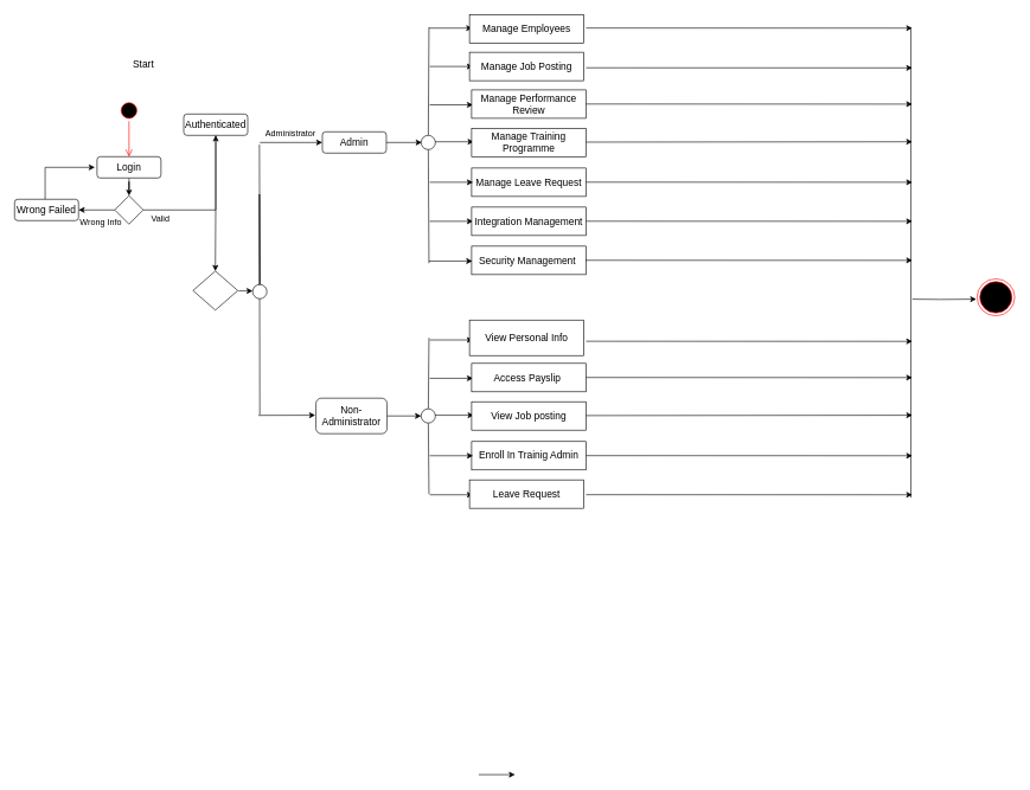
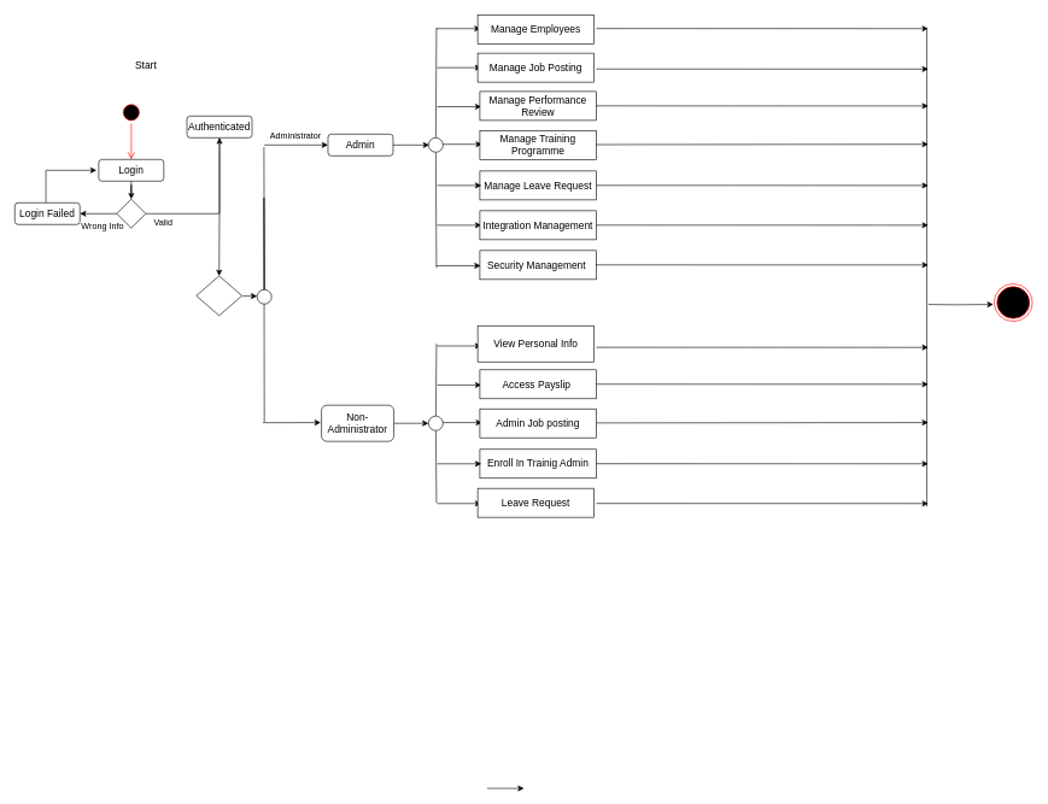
  <mxCell id="0" />
  <mxCell id="1" parent="0" />
  <mxCell id="2" value="" style="ellipse;html=1;shape=startState;fillColor=#000000;strokeColor=#ff0000;" vertex="1" parent="1"><mxGeometry x="166" y="140" width="30" height="30" as="geometry" /></mxCell>
  <mxCell id="3" value="" style="edgeStyle=orthogonalEdgeStyle;html=1;verticalAlign=bottom;endArrow=open;endSize=8;strokeColor=#ff0000;rounded=0;entryX=0.5;entryY=0;entryDx=0;entryDy=0;" edge="1" parent="1" source="2" target="32"><mxGeometry relative="1" as="geometry"><mxPoint x="273" y="140" as="targetPoint" /></mxGeometry></mxCell>
  <mxCell id="4" value="" style="rhombus;whiteSpace=wrap;html=1;" vertex="1" parent="1"><mxGeometry x="271" y="381" width="63" height="55" as="geometry" /></mxCell>
  <mxCell id="5" value="" style="endArrow=classic;html=1;rounded=0;" edge="1" parent="1"><mxGeometry width="50" height="50" relative="1" as="geometry"><mxPoint x="335" y="409" as="sourcePoint" /><mxPoint x="355" y="409" as="targetPoint" /></mxGeometry></mxCell>
  <mxCell id="6" value="" style="endArrow=none;html=1;rounded=0;" edge="1" parent="1" source="73"><mxGeometry width="50" height="50" relative="1" as="geometry"><mxPoint x="365" y="583" as="sourcePoint" /><mxPoint x="364.5" y="203" as="targetPoint" /><Array as="points" /></mxGeometry></mxCell>
  <mxCell id="7" value="" style="endArrow=classic;html=1;rounded=0;" edge="1" parent="1"><mxGeometry width="50" height="50" relative="1" as="geometry"><mxPoint x="365" y="200" as="sourcePoint" /><mxPoint x="453" y="200" as="targetPoint" /></mxGeometry></mxCell>
  <mxCell id="8" value="" style="endArrow=classic;html=1;rounded=0;" edge="1" parent="1"><mxGeometry width="50" height="50" relative="1" as="geometry"><mxPoint x="542" y="200" as="sourcePoint" /><mxPoint x="593" y="200" as="targetPoint" /></mxGeometry></mxCell>
  <mxCell id="9" value="" style="endArrow=none;html=1;rounded=0;" edge="1" parent="1" source="49"><mxGeometry width="50" height="50" relative="1" as="geometry"><mxPoint x="603" y="370" as="sourcePoint" /><mxPoint x="603" y="38" as="targetPoint" /></mxGeometry></mxCell>
  <mxCell id="10" value="" style="endArrow=classic;html=1;rounded=0;" edge="1" parent="1"><mxGeometry width="50" height="50" relative="1" as="geometry"><mxPoint x="604" y="147" as="sourcePoint" /><mxPoint x="665" y="147" as="targetPoint" /></mxGeometry></mxCell>
  <mxCell id="11" value="" style="endArrow=classic;html=1;rounded=0;" edge="1" parent="1"><mxGeometry width="50" height="50" relative="1" as="geometry"><mxPoint x="604" y="93" as="sourcePoint" /><mxPoint x="665" y="93" as="targetPoint" /><Array as="points" /></mxGeometry></mxCell>
  <mxCell id="12" value="" style="endArrow=classic;html=1;rounded=0;" edge="1" parent="1"><mxGeometry width="50" height="50" relative="1" as="geometry"><mxPoint x="605" y="199" as="sourcePoint" /><mxPoint x="666" y="199" as="targetPoint" /></mxGeometry></mxCell>
  <mxCell id="13" value="" style="endArrow=classic;html=1;rounded=0;" edge="1" parent="1"><mxGeometry width="50" height="50" relative="1" as="geometry"><mxPoint x="604" y="311" as="sourcePoint" /><mxPoint x="665" y="311" as="targetPoint" /></mxGeometry></mxCell>
  <mxCell id="14" value="&lt;font style=&quot;font-size: 14px;&quot;&gt;Manage Job Posting&lt;/font&gt;" style="rounded=0;whiteSpace=wrap;html=1;" vertex="1" parent="1"><mxGeometry x="660" y="73" width="161" height="40" as="geometry" /></mxCell>
  <mxCell id="15" value="&lt;font style=&quot;font-size: 14px;&quot;&gt;Manage Performance Review&lt;/font&gt;" style="rounded=0;whiteSpace=wrap;html=1;" vertex="1" parent="1"><mxGeometry x="663" y="126" width="161" height="40" as="geometry" /></mxCell>
  <mxCell id="16" value="&lt;font style=&quot;font-size: 14px;&quot;&gt;Integration Management&lt;/font&gt;" style="rounded=0;whiteSpace=wrap;html=1;" vertex="1" parent="1"><mxGeometry x="663" y="291" width="161" height="40" as="geometry" /></mxCell>
  <mxCell id="17" value="&lt;font style=&quot;font-size: 14px;&quot;&gt;Manage Training Programme&lt;/font&gt;" style="rounded=0;whiteSpace=wrap;html=1;" vertex="1" parent="1"><mxGeometry x="663" y="180" width="161" height="40" as="geometry" /></mxCell>
  <mxCell id="18" value="&lt;font style=&quot;font-size: 14px;&quot;&gt;Security Management&amp;nbsp;&lt;/font&gt;" style="rounded=0;whiteSpace=wrap;html=1;" vertex="1" parent="1"><mxGeometry x="663" y="346" width="161" height="40" as="geometry" /></mxCell>
  <mxCell id="19" value="" style="endArrow=classic;html=1;rounded=0;" edge="1" parent="1"><mxGeometry width="50" height="50" relative="1" as="geometry"><mxPoint x="1283" y="420.57" as="sourcePoint" /><mxPoint x="1373" y="420.57" as="targetPoint" /><Array as="points"><mxPoint x="1323" y="421" /></Array></mxGeometry></mxCell>
  <mxCell id="20" value="" style="ellipse;html=1;shape=endState;fillColor=#000000;strokeColor=#ff0000;" vertex="1" parent="1"><mxGeometry x="1374" y="392" width="53" height="52" as="geometry" /></mxCell>
  <mxCell id="21" value="" style="endArrow=classic;html=1;rounded=0;" edge="1" parent="1"><mxGeometry width="50" height="50" relative="1" as="geometry"><mxPoint x="823" y="365.86" as="sourcePoint" /><mxPoint x="1283" y="366" as="targetPoint" /></mxGeometry></mxCell>
  <mxCell id="22" value="&lt;font style=&quot;font-size: 14px;&quot;&gt;Manage Leave Request&lt;/font&gt;" style="rounded=0;whiteSpace=wrap;html=1;" vertex="1" parent="1"><mxGeometry x="663" y="236" width="161" height="40" as="geometry" /></mxCell>
  <mxCell id="23" value="" style="endArrow=classic;html=1;rounded=0;" edge="1" parent="1"><mxGeometry width="50" height="50" relative="1" as="geometry"><mxPoint x="603" y="39" as="sourcePoint" /><mxPoint x="664" y="39" as="targetPoint" /><Array as="points" /></mxGeometry></mxCell>
  <mxCell id="24" value="" style="edgeStyle=orthogonalEdgeStyle;rounded=0;orthogonalLoop=1;jettySize=auto;html=1;" edge="1" parent="1" source="25" target="4"><mxGeometry relative="1" as="geometry" /></mxCell>
  <mxCell id="25" value="&lt;font style=&quot;font-size: 14px;&quot;&gt;Authenticated&lt;/font&gt;" style="rounded=1;whiteSpace=wrap;html=1;" vertex="1" parent="1"><mxGeometry x="258" y="160" width="90" height="30" as="geometry" /></mxCell>
  <mxCell id="26" value="" style="edgeStyle=orthogonalEdgeStyle;rounded=0;orthogonalLoop=1;jettySize=auto;html=1;" edge="1" parent="1"><mxGeometry relative="1" as="geometry"><mxPoint x="63" y="280" as="sourcePoint" /><mxPoint x="133" y="235" as="targetPoint" /><Array as="points"><mxPoint x="63" y="235" /></Array></mxGeometry></mxCell>
- <mxCell id="27" value="&lt;font style=&quot;font-size: 14px;&quot;&gt;Wrong Failed&lt;/font&gt;" style="rounded=1;whiteSpace=wrap;html=1;" vertex="1" parent="1"><mxGeometry x="20" y="280" width="90" height="30" as="geometry" /></mxCell>
+ <mxCell id="27" value="&lt;font style=&quot;font-size: 14px;&quot;&gt;Login Failed&lt;/font&gt;" style="rounded=1;whiteSpace=wrap;html=1;" vertex="1" parent="1"><mxGeometry x="20" y="280" width="90" height="30" as="geometry" /></mxCell>
  <mxCell id="28" value="" style="edgeStyle=orthogonalEdgeStyle;rounded=0;orthogonalLoop=1;jettySize=auto;html=1;" edge="1" parent="1" source="30" target="25"><mxGeometry relative="1" as="geometry" /></mxCell>
  <mxCell id="29" value="" style="edgeStyle=orthogonalEdgeStyle;rounded=0;orthogonalLoop=1;jettySize=auto;html=1;" edge="1" parent="1" source="30" target="27"><mxGeometry relative="1" as="geometry" /></mxCell>
  <mxCell id="30" value="" style="rhombus;whiteSpace=wrap;html=1;" vertex="1" parent="1"><mxGeometry x="161" y="275" width="40" height="40" as="geometry" /></mxCell>
  <mxCell id="31" value="" style="edgeStyle=orthogonalEdgeStyle;rounded=0;orthogonalLoop=1;jettySize=auto;html=1;" edge="1" parent="1" source="32" target="30"><mxGeometry relative="1" as="geometry" /></mxCell>
  <mxCell id="32" value="&lt;font style=&quot;font-size: 14px;&quot;&gt;Login&lt;/font&gt;" style="rounded=1;whiteSpace=wrap;html=1;" vertex="1" parent="1"><mxGeometry x="136" y="220" width="90" height="30" as="geometry" /></mxCell>
  <mxCell id="33" value="&lt;font style=&quot;font-size: 14px;&quot;&gt;Start&lt;/font&gt;" style="text;html=1;align=center;verticalAlign=middle;resizable=0;points=[];autosize=1;strokeColor=none;fillColor=none;" vertex="1" parent="1"><mxGeometry x="176" y="75" width="50" height="30" as="geometry" /></mxCell>
  <mxCell id="34" value="Valid" style="text;html=1;align=center;verticalAlign=middle;resizable=0;points=[];autosize=1;strokeColor=none;fillColor=none;" vertex="1" parent="1"><mxGeometry x="200" y="293" width="50" height="30" as="geometry" /></mxCell>
  <mxCell id="35" value="Wrong Info" style="text;html=1;align=center;verticalAlign=middle;resizable=0;points=[];autosize=1;strokeColor=none;fillColor=none;" vertex="1" parent="1"><mxGeometry x="101" y="298" width="80" height="30" as="geometry" /></mxCell>
  <mxCell id="36" value="&lt;font style=&quot;font-size: 14px;&quot;&gt;Admin&lt;/font&gt;" style="rounded=1;whiteSpace=wrap;html=1;" vertex="1" parent="1"><mxGeometry x="453" y="185" width="90" height="30" as="geometry" /></mxCell>
  <mxCell id="37" value="Administrator" style="text;html=1;align=center;verticalAlign=middle;resizable=0;points=[];autosize=1;strokeColor=none;fillColor=none;" vertex="1" parent="1"><mxGeometry x="363" y="173" width="90" height="30" as="geometry" /></mxCell>
  <mxCell id="38" value="" style="endArrow=classic;html=1;rounded=0;" edge="1" parent="1"><mxGeometry width="50" height="50" relative="1" as="geometry"><mxPoint x="604" y="256" as="sourcePoint" /><mxPoint x="665" y="256" as="targetPoint" /></mxGeometry></mxCell>
  <mxCell id="39" value="" style="endArrow=classic;html=1;rounded=0;" edge="1" parent="1"><mxGeometry width="50" height="50" relative="1" as="geometry"><mxPoint x="603" y="367" as="sourcePoint" /><mxPoint x="664" y="367" as="targetPoint" /></mxGeometry></mxCell>
  <mxCell id="40" value="" style="edgeStyle=orthogonalEdgeStyle;rounded=0;orthogonalLoop=1;jettySize=auto;html=1;" edge="1" parent="1" source="41" target="69"><mxGeometry relative="1" as="geometry" /></mxCell>
  <mxCell id="41" value="&lt;font style=&quot;font-size: 14px;&quot;&gt;Non- Administrator&lt;/font&gt;" style="rounded=1;whiteSpace=wrap;html=1;" vertex="1" parent="1"><mxGeometry x="444" y="560" width="100" height="50" as="geometry" /></mxCell>
  <mxCell id="42" value="" style="endArrow=classic;html=1;rounded=0;" edge="1" parent="1"><mxGeometry width="50" height="50" relative="1" as="geometry"><mxPoint x="824" y="310.86" as="sourcePoint" /><mxPoint x="1283" y="311" as="targetPoint" /></mxGeometry></mxCell>
  <mxCell id="43" value="" style="endArrow=classic;html=1;rounded=0;" edge="1" parent="1"><mxGeometry width="50" height="50" relative="1" as="geometry"><mxPoint x="824" y="199.49" as="sourcePoint" /><mxPoint x="1283" y="199" as="targetPoint" /></mxGeometry></mxCell>
  <mxCell id="44" value="" style="endArrow=classic;html=1;rounded=0;" edge="1" parent="1"><mxGeometry width="50" height="50" relative="1" as="geometry"><mxPoint x="824" y="255.86" as="sourcePoint" /><mxPoint x="1283" y="256" as="targetPoint" /></mxGeometry></mxCell>
  <mxCell id="45" value="" style="endArrow=classic;html=1;rounded=0;" edge="1" parent="1"><mxGeometry width="50" height="50" relative="1" as="geometry"><mxPoint x="824" y="145.86" as="sourcePoint" /><mxPoint x="1283" y="146" as="targetPoint" /></mxGeometry></mxCell>
  <mxCell id="46" value="" style="endArrow=classic;html=1;rounded=0;" edge="1" parent="1"><mxGeometry width="50" height="50" relative="1" as="geometry"><mxPoint x="824" y="94.86" as="sourcePoint" /><mxPoint x="1283" y="95" as="targetPoint" /></mxGeometry></mxCell>
  <mxCell id="47" value="" style="endArrow=classic;html=1;rounded=0;" edge="1" parent="1"><mxGeometry width="50" height="50" relative="1" as="geometry"><mxPoint x="824" y="38.86" as="sourcePoint" /><mxPoint x="1283" y="39" as="targetPoint" /></mxGeometry></mxCell>
  <mxCell id="48" value="" style="endArrow=none;html=1;rounded=0;" edge="1" parent="1" target="49"><mxGeometry width="50" height="50" relative="1" as="geometry"><mxPoint x="603" y="370" as="sourcePoint" /><mxPoint x="603" y="38" as="targetPoint" /></mxGeometry></mxCell>
  <mxCell id="49" value="" style="ellipse;whiteSpace=wrap;html=1;aspect=fixed;" vertex="1" parent="1"><mxGeometry x="592" y="190" width="20" height="20" as="geometry" /></mxCell>
  <mxCell id="50" value="" style="endArrow=none;html=1;rounded=0;" edge="1" parent="1"><mxGeometry width="50" height="50" relative="1" as="geometry"><mxPoint x="1281" y="700" as="sourcePoint" /><mxPoint x="1281" as="targetPoint" y="40" /></mxGeometry></mxCell>
  <mxCell id="51" value="&lt;font style=&quot;font-size: 14px;&quot;&gt;Manage Employees&lt;/font&gt;" style="rounded=0;whiteSpace=wrap;html=1;" vertex="1" parent="1"><mxGeometry x="660" y="20" width="161" height="40" as="geometry" /></mxCell>
  <mxCell id="52" value="" style="endArrow=classic;html=1;rounded=0;" edge="1" parent="1"><mxGeometry width="50" height="50" relative="1" as="geometry"><mxPoint x="673" y="1090" as="sourcePoint" /><mxPoint x="724" y="1090" as="targetPoint" /></mxGeometry></mxCell>
  <mxCell id="53" value="" style="endArrow=none;html=1;rounded=0;" edge="1" parent="1" source="69"><mxGeometry width="50" height="50" relative="1" as="geometry"><mxPoint x="603" y="755" as="sourcePoint" /><mxPoint x="603" y="475" as="targetPoint" /></mxGeometry></mxCell>
  <mxCell id="54" value="" style="endArrow=classic;html=1;rounded=0;" edge="1" parent="1"><mxGeometry width="50" height="50" relative="1" as="geometry"><mxPoint x="604" y="532" as="sourcePoint" /><mxPoint x="665" y="532" as="targetPoint" /></mxGeometry></mxCell>
  <mxCell id="55" value="" style="endArrow=classic;html=1;rounded=0;" edge="1" parent="1"><mxGeometry width="50" height="50" relative="1" as="geometry"><mxPoint x="604" y="478" as="sourcePoint" /><mxPoint x="665" y="478" as="targetPoint" /><Array as="points" /></mxGeometry></mxCell>
  <mxCell id="56" value="" style="endArrow=classic;html=1;rounded=0;" edge="1" parent="1"><mxGeometry width="50" height="50" relative="1" as="geometry"><mxPoint x="605" y="584" as="sourcePoint" /><mxPoint x="666" y="584" as="targetPoint" /></mxGeometry></mxCell>
  <mxCell id="57" value="" style="endArrow=classic;html=1;rounded=0;" edge="1" parent="1"><mxGeometry width="50" height="50" relative="1" as="geometry"><mxPoint x="604" y="696" as="sourcePoint" /><mxPoint x="665" y="696" as="targetPoint" /></mxGeometry></mxCell>
  <mxCell id="58" value="&lt;font style=&quot;font-size: 14px;&quot;&gt;Leave Request&lt;/font&gt;" style="rounded=0;whiteSpace=wrap;html=1;" vertex="1" parent="1"><mxGeometry x="660" y="675" width="161" height="40" as="geometry" /></mxCell>
  <mxCell id="59" value="&lt;font style=&quot;font-size: 14px;&quot;&gt;Access Payslip&amp;nbsp;&lt;/font&gt;" style="rounded=0;whiteSpace=wrap;html=1;" vertex="1" parent="1"><mxGeometry x="663" y="511" width="161" height="40" as="geometry" /></mxCell>
- <mxCell id="60" value="&lt;font style=&quot;font-size: 14px;&quot;&gt;View Job posting&lt;/font&gt;" style="rounded=0;whiteSpace=wrap;html=1;" vertex="1" parent="1"><mxGeometry x="663" y="565" width="161" height="40" as="geometry" /></mxCell>
+ <mxCell id="60" value="&lt;font style=&quot;font-size: 14px;&quot;&gt;Admin Job posting&lt;/font&gt;" style="rounded=0;whiteSpace=wrap;html=1;" vertex="1" parent="1"><mxGeometry x="663" y="565" width="161" height="40" as="geometry" /></mxCell>
  <mxCell id="61" value="&lt;font style=&quot;font-size: 14px;&quot;&gt;Enroll In Trainig Admin&lt;/font&gt;" style="rounded=0;whiteSpace=wrap;html=1;" vertex="1" parent="1"><mxGeometry x="663" y="621" width="161" height="40" as="geometry" /></mxCell>
  <mxCell id="62" value="" style="endArrow=classic;html=1;rounded=0;" edge="1" parent="1"><mxGeometry width="50" height="50" relative="1" as="geometry"><mxPoint x="604" y="641" as="sourcePoint" /><mxPoint x="665" y="641" as="targetPoint" /></mxGeometry></mxCell>
  <mxCell id="63" value="" style="endArrow=classic;html=1;rounded=0;" edge="1" parent="1"><mxGeometry width="50" height="50" relative="1" as="geometry"><mxPoint x="824" y="695.86" as="sourcePoint" /><mxPoint x="1283" y="696" as="targetPoint" /></mxGeometry></mxCell>
  <mxCell id="64" value="" style="endArrow=classic;html=1;rounded=0;" edge="1" parent="1"><mxGeometry width="50" height="50" relative="1" as="geometry"><mxPoint x="824" y="584.49" as="sourcePoint" /><mxPoint x="1283" y="584" as="targetPoint" /></mxGeometry></mxCell>
  <mxCell id="65" value="" style="endArrow=classic;html=1;rounded=0;" edge="1" parent="1"><mxGeometry width="50" height="50" relative="1" as="geometry"><mxPoint x="824" y="640.86" as="sourcePoint" /><mxPoint x="1283" y="641" as="targetPoint" /></mxGeometry></mxCell>
  <mxCell id="66" value="" style="endArrow=classic;html=1;rounded=0;" edge="1" parent="1"><mxGeometry width="50" height="50" relative="1" as="geometry"><mxPoint x="824" y="530.86" as="sourcePoint" /><mxPoint x="1283" y="531" as="targetPoint" /></mxGeometry></mxCell>
  <mxCell id="67" value="" style="endArrow=classic;html=1;rounded=0;" edge="1" parent="1"><mxGeometry width="50" height="50" relative="1" as="geometry"><mxPoint x="824" y="479.86" as="sourcePoint" /><mxPoint x="1283" y="480" as="targetPoint" /></mxGeometry></mxCell>
  <mxCell id="68" value="" style="endArrow=none;html=1;rounded=0;" edge="1" parent="1" target="69"><mxGeometry width="50" height="50" relative="1" as="geometry"><mxPoint x="603" y="695" as="sourcePoint" /><mxPoint x="603" y="423" as="targetPoint" /></mxGeometry></mxCell>
  <mxCell id="69" value="" style="ellipse;whiteSpace=wrap;html=1;aspect=fixed;" vertex="1" parent="1"><mxGeometry x="592" y="575" width="20" height="20" as="geometry" /></mxCell>
  <mxCell id="70" value="&lt;font style=&quot;font-size: 14px;&quot;&gt;View Personal Info&lt;/font&gt;" style="rounded=0;whiteSpace=wrap;html=1;" vertex="1" parent="1"><mxGeometry x="660" y="450" width="161" height="50" as="geometry" /></mxCell>
  <mxCell id="71" value="" style="endArrow=classic;html=1;rounded=0;" edge="1" parent="1"><mxGeometry width="50" height="50" relative="1" as="geometry"><mxPoint x="363" y="584.17" as="sourcePoint" /><mxPoint x="443" y="584" as="targetPoint" /></mxGeometry></mxCell>
  <mxCell id="72" value="" style="endArrow=none;html=1;rounded=0;" edge="1" parent="1" target="73"><mxGeometry width="50" height="50" relative="1" as="geometry"><mxPoint x="365" y="583" as="sourcePoint" /><mxPoint x="364.5" y="203" as="targetPoint" /><Array as="points"><mxPoint x="364.5" y="273" /></Array></mxGeometry></mxCell>
  <mxCell id="73" value="" style="ellipse;whiteSpace=wrap;html=1;aspect=fixed;" vertex="1" parent="1"><mxGeometry x="355" y="400" width="20" height="20" as="geometry" /></mxCell>
